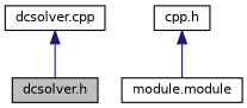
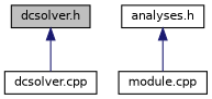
  digraph {
    node [color=black fillcolor=white fontname=Helvetica fontsize=10 shape=record style=filled]
    edge [color=midnightblue dir=back fontname=Helvetica fontsize=10 labelfontname=Helvetica labelfontsize=10 style=solid]
    n1 [fillcolor=grey75 fontcolor=black height=0.2 label="dcsolver.h" width=0.4]
    n2 [height=0.2 label="dcsolver.cpp" width=0.4]
-   n3 [height=0.2 label="cpp.h" width=0.4]
-   n4 [height=0.2 label="module.module" width=0.4]
-   n2 -> n1
+   n3 [height=0.2 label="analyses.h" width=0.4]
+   n4 [height=0.2 label="module.cpp" width=0.4]
+   n1 -> n2
    n3 -> n4
  }
